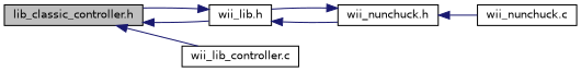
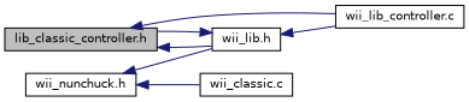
  digraph {
    rankdir=LR
    node [color=black fillcolor=white fontname=Helvetica fontsize=10 shape=record style=filled]
    edge [color=midnightblue dir=back fontname=Helvetica fontsize=10 labelfontname=Helvetica labelfontsize=10 style=solid]
    n1 [fillcolor=grey75 fontcolor=black height=0.2 label="lib_classic_controller.h" width=0.4]
    n2 [height=0.2 label="wii_lib.h" width=0.4]
    n3 [height=0.2 label="wii_lib_controller.c" width=0.4]
    n4 [height=0.2 label="wii_nunchuck.h" width=0.4]
-   n5 [height=0.2 label="wii_nunchuck.c" width=0.4]
+   n5 [height=0.2 label="wii_classic.c" width=0.4]
    n1 -> n2
    n1 -> n3
    n2 -> n1
-   n2 -> n4
+   n2 -> n3
    n4 -> n2
    n4 -> n5
  }
